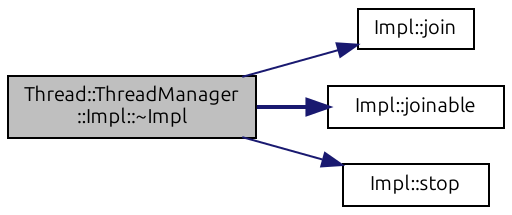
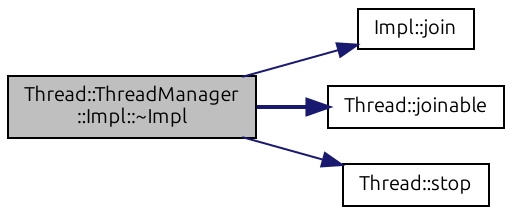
  digraph {
    fontname=Ubuntu
    rankdir=LR
    node [color=black fillcolor=white fontname=Ubuntu fontsize=10 shape=record style=filled]
    edge [color=midnightblue fontname=Ubuntu fontsize=10 labelfontname=Helvetica labelfontsize=10 style=solid]
    n1 [fillcolor=grey75 fontcolor=black height=0.2 label="Thread::ThreadManager\l::Impl::~Impl" width=0.4]
    n2 [height=0.2 label="Impl::join" width=0.4]
-   n3 [height=0.2 label="Impl::joinable" width=0.4]
-   n4 [height=0.2 label="Impl::stop" width=0.4]
+   n3 [height=0.2 label="Thread::joinable" width=0.4]
+   n4 [height=0.2 label="Thread::stop" width=0.4]
    n1 -> n2
    n1 -> n3 [style=bold]
    n1 -> n4
  }
